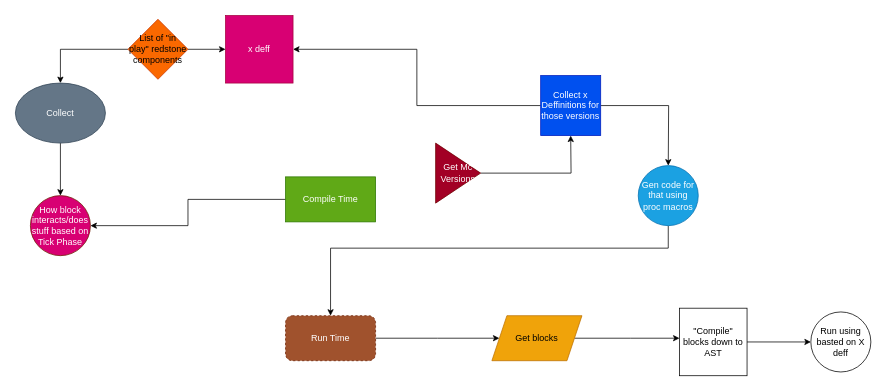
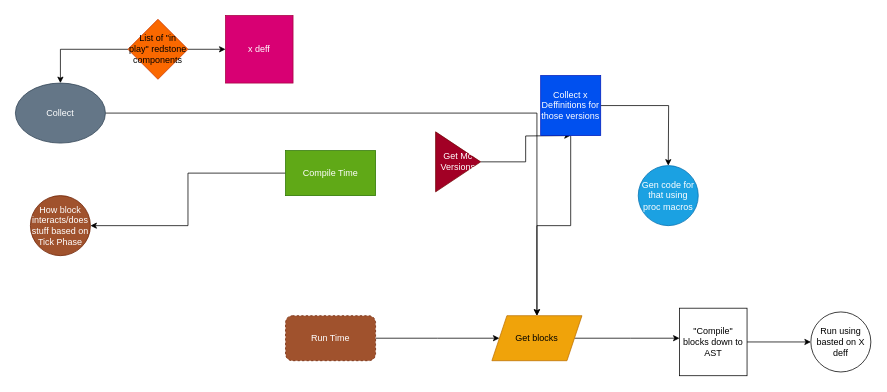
  <mxCell id="0" />
  <mxCell id="1" parent="0" />
  <mxCell id="2" style="edgeStyle=orthogonalEdgeStyle;rounded=0;orthogonalLoop=1;jettySize=auto;html=1;" parent="1" source="3" target="17" edge="1"><mxGeometry relative="1" as="geometry" /></mxCell>
- <mxCell id="3" value="Compile Time" style="rounded=0;whiteSpace=wrap;html=1;fillColor=#60a917;fontColor=#ffffff;strokeColor=#2D7600;" parent="1" vertex="1"><mxGeometry x="380" y="235" width="120" height="60" as="geometry" /></mxCell>
+ <mxCell id="3" value="Compile Time" style="rounded=0;whiteSpace=wrap;html=1;fillColor=#60a917;fontColor=#ffffff;strokeColor=#2D7600;" parent="1" vertex="1"><mxGeometry x="380" y="200" width="120" height="60" as="geometry" /></mxCell>
  <mxCell id="4" style="edgeStyle=orthogonalEdgeStyle;rounded=0;orthogonalLoop=1;jettySize=auto;html=1;" parent="1" source="5" edge="1"><mxGeometry relative="1" as="geometry"><mxPoint x="760" y="180" as="targetPoint" /></mxGeometry></mxCell>
- <mxCell id="5" value="Get Mc Versions" style="triangle;whiteSpace=wrap;html=1;fillColor=#a20025;fontColor=#ffffff;strokeColor=#6F0000;" parent="1" vertex="1"><mxGeometry x="580" y="190" width="60" height="80" as="geometry" /></mxCell>
+ <mxCell id="5" value="Get Mc Versions" style="triangle;whiteSpace=wrap;html=1;fillColor=#a20025;fontColor=#ffffff;strokeColor=#6F0000;" parent="1" vertex="1"><mxGeometry x="580" y="175" width="60" height="80" as="geometry" /></mxCell>
  <mxCell id="6" style="edgeStyle=orthogonalEdgeStyle;rounded=0;orthogonalLoop=1;jettySize=auto;html=1;" parent="1" source="8" edge="1"><mxGeometry relative="1" as="geometry"><mxPoint x="890" y="220" as="targetPoint" /></mxGeometry></mxCell>
- <mxCell id="7" style="edgeStyle=orthogonalEdgeStyle;rounded=0;orthogonalLoop=1;jettySize=auto;html=1;entryX=1;entryY=0.5;entryDx=0;entryDy=0;" parent="1" source="8" target="11" edge="1"><mxGeometry relative="1" as="geometry" /></mxCell>
+ <mxCell id="7" style="edgeStyle=orthogonalEdgeStyle;rounded=0;orthogonalLoop=1;jettySize=auto;html=1;" parent="1" source="8" target="21" edge="1"><mxGeometry relative="1" as="geometry" /></mxCell>
  <mxCell id="8" value="Collect x Deffinitions for those versions" style="whiteSpace=wrap;html=1;aspect=fixed;fillColor=#0050ef;fontColor=#ffffff;strokeColor=#001DBC;" parent="1" vertex="1"><mxGeometry x="720" y="100" width="80" height="80" as="geometry" /></mxCell>
- <mxCell id="9" style="edgeStyle=orthogonalEdgeStyle;rounded=0;orthogonalLoop=1;jettySize=auto;html=1;" parent="1" source="10" target="19" edge="1"><mxGeometry relative="1" as="geometry"><Array as="points"><mxPoint x="890" y="330" /><mxPoint x="440" y="330" /></Array></mxGeometry></mxCell>
  <mxCell id="10" value="Gen code for that using proc macros" style="ellipse;whiteSpace=wrap;html=1;aspect=fixed;fillColor=#1ba1e2;fontColor=#ffffff;strokeColor=#006EAF;" parent="1" vertex="1"><mxGeometry x="850" y="220" width="80" height="80" as="geometry" /></mxCell>
  <mxCell id="11" value="x deff" style="whiteSpace=wrap;html=1;aspect=fixed;fillColor=#d80073;fontColor=#ffffff;strokeColor=#A50040;" parent="1" vertex="1"><mxGeometry x="300" y="20" width="90" height="90" as="geometry" /></mxCell>
  <mxCell id="12" style="edgeStyle=orthogonalEdgeStyle;rounded=0;orthogonalLoop=1;jettySize=auto;html=1;entryX=0;entryY=0.5;entryDx=0;entryDy=0;" parent="1" source="14" target="11" edge="1"><mxGeometry relative="1" as="geometry" /></mxCell>
  <mxCell id="13" style="edgeStyle=orthogonalEdgeStyle;rounded=0;orthogonalLoop=1;jettySize=auto;html=1;entryX=0.5;entryY=0;entryDx=0;entryDy=0;" parent="1" source="14" target="16" edge="1"><mxGeometry relative="1" as="geometry" /></mxCell>
  <mxCell id="14" value="List of &quot;in play&quot; redstone components" style="rhombus;whiteSpace=wrap;html=1;fillColor=#fa6800;fontColor=#000000;strokeColor=#C73500;" parent="1" vertex="1"><mxGeometry x="170" y="25" width="80" height="80" as="geometry" /></mxCell>
- <mxCell id="15" style="edgeStyle=orthogonalEdgeStyle;rounded=0;orthogonalLoop=1;jettySize=auto;html=1;" parent="1" source="16" target="17" edge="1"><mxGeometry relative="1" as="geometry" /></mxCell>
+ <mxCell id="15" style="edgeStyle=orthogonalEdgeStyle;rounded=0;orthogonalLoop=1;jettySize=auto;html=1;" parent="1" source="16" target="21" edge="1"><mxGeometry relative="1" as="geometry" /></mxCell>
  <mxCell id="16" value="Collect" style="ellipse;whiteSpace=wrap;html=1;fillColor=#647687;fontColor=#ffffff;strokeColor=#314354;" parent="1" vertex="1"><mxGeometry x="20" y="110" width="120" height="80" as="geometry" /></mxCell>
- <mxCell id="17" value="How block interacts/does stuff based on Tick Phase" style="ellipse;whiteSpace=wrap;html=1;aspect=fixed;fillColor=#d80073;fontColor=#ffffff;strokeColor=#6D1F00;" parent="1" vertex="1"><mxGeometry x="40" y="260" width="80" height="80" as="geometry" /></mxCell>
+ <mxCell id="17" value="How block interacts/does stuff based on Tick Phase" style="ellipse;whiteSpace=wrap;html=1;aspect=fixed;fillColor=#a0522d;fontColor=#ffffff;strokeColor=#6D1F00;" parent="1" vertex="1"><mxGeometry x="40" y="260" width="80" height="80" as="geometry" /></mxCell>
  <mxCell id="18" style="edgeStyle=orthogonalEdgeStyle;rounded=0;orthogonalLoop=1;jettySize=auto;html=1;" parent="1" source="19" edge="1"><mxGeometry relative="1" as="geometry"><mxPoint x="665" y="450" as="targetPoint" /></mxGeometry></mxCell>
  <mxCell id="19" value="Run Time" style="rounded=1;whiteSpace=wrap;html=1;fillColor=#a0522d;fontColor=#ffffff;strokeColor=#6D1F00;dashed=1;" parent="1" vertex="1"><mxGeometry x="380" y="420" width="120" height="60" as="geometry" /></mxCell>
  <mxCell id="20" style="edgeStyle=orthogonalEdgeStyle;rounded=0;orthogonalLoop=1;jettySize=auto;html=1;" parent="1" source="21" edge="1"><mxGeometry relative="1" as="geometry"><mxPoint x="905" y="450" as="targetPoint" /></mxGeometry></mxCell>
  <mxCell id="21" value="Get blocks" style="shape=parallelogram;perimeter=parallelogramPerimeter;whiteSpace=wrap;html=1;fixedSize=1;fillColor=#f0a30a;strokeColor=#BD7000;fontColor=#000000;" parent="1" vertex="1"><mxGeometry x="655" y="420" width="120" height="60" as="geometry" /></mxCell>
  <mxCell id="22" value="" style="edgeStyle=orthogonalEdgeStyle;rounded=0;orthogonalLoop=1;jettySize=auto;html=1;" parent="1" source="23" target="24" edge="1"><mxGeometry relative="1" as="geometry" /></mxCell>
  <mxCell id="23" value="&quot;Compile&quot;&lt;br&gt;blocks down to AST" style="whiteSpace=wrap;html=1;aspect=fixed;" parent="1" vertex="1"><mxGeometry x="905" y="410" width="90" height="90" as="geometry" /></mxCell>
  <mxCell id="24" value="Run using basted on X deff" style="ellipse;whiteSpace=wrap;html=1;" parent="1" vertex="1"><mxGeometry x="1080" y="415" width="80" height="80" as="geometry" /></mxCell>
